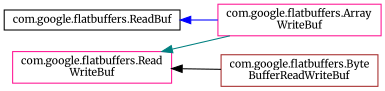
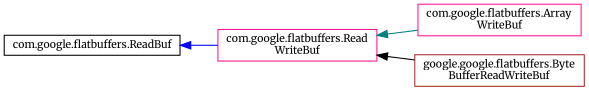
  digraph {
    fontname=Merriweather
    rankdir=LR
    node [color=deeppink fillcolor=white fontname=Merriweather fontsize=10 shape=box style=filled]
    edge [dir=back fontname=Merriweather fontsize=10 labelfontname=Helvetica labelfontsize=10 style=solid]
    n1 [color=black height=0.2 label="com.google.flatbuffers.ReadBuf" width=0.4]
    n2 [height=0.2 label="com.google.flatbuffers.Read\lWriteBuf" width=0.4]
    n3 [height=0.2 label="com.google.flatbuffers.Array\lWriteBuf" width=0.4]
-   n4 [color=brown height=0.2 label="com.google.flatbuffers.Byte\lBufferReadWriteBuf" width=0.4]
-   n1 -> n3 [color=blue]
+   n4 [color=brown height=0.2 label="google.google.flatbuffers.Byte\lBufferReadWriteBuf" width=0.4]
+   n1 -> n2 [color=blue]
    n2 -> n3 [color=teal]
    n2 -> n4 [color=black]
  }
